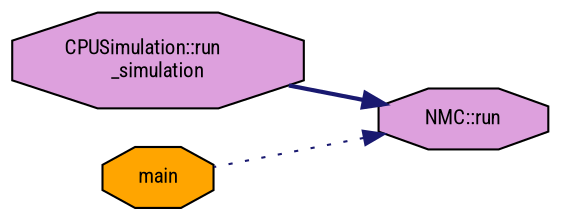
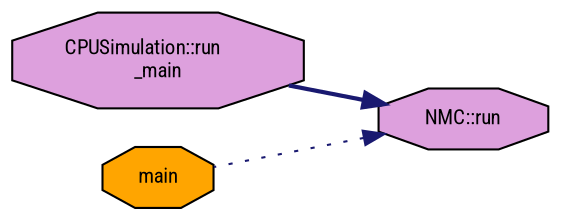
  digraph {
    fontname="Roboto Condensed"
    rankdir=RL
    node [color=black fillcolor=plum fontname="Roboto Condensed" fontsize=10 shape=octagon style=filled]
    edge [color=midnightblue dir=back fontname="Roboto Condensed" fontsize=10 labelfontname=Helvetica labelfontsize=10]
    n1 [fontcolor=black height=0.2 label="NMC::run" width=0.4]
-   n2 [height=0.2 label="CPUSimulation::run\l_simulation" width=0.4]
+   n2 [height=0.2 label="CPUSimulation::run\l_main" width=0.4]
    n3 [fillcolor=orange height=0.2 label=main width=0.4]
    n1 -> n2 [style=bold]
    n1 -> n3 [style=dotted]
  }
